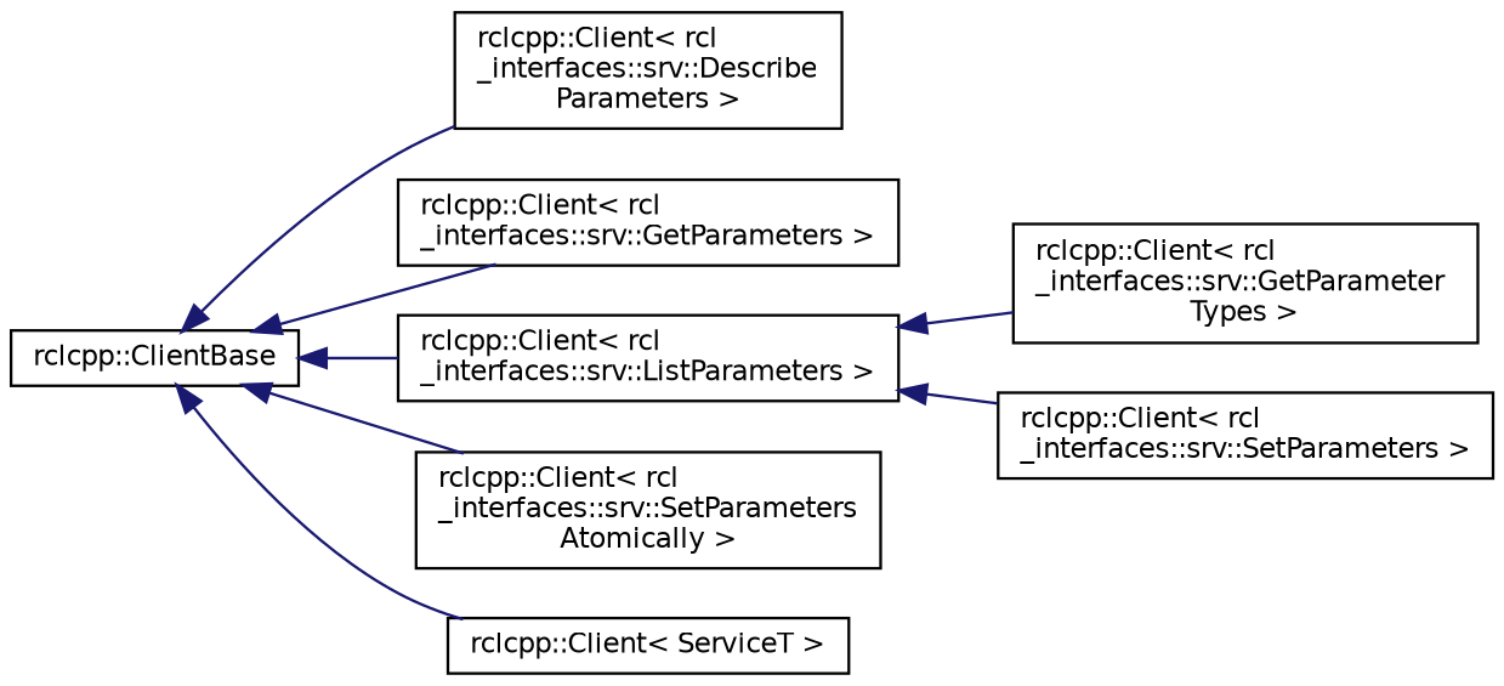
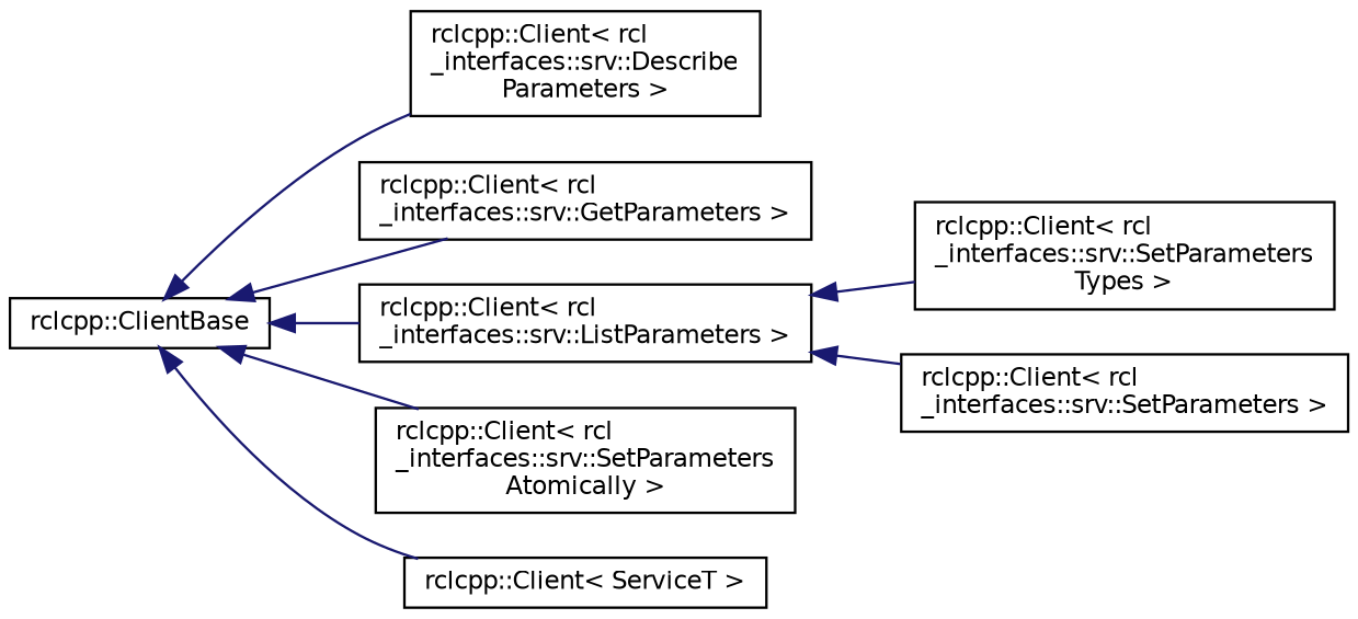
  digraph {
    rankdir=LR
    node [color=black fillcolor=white fontname=Helvetica fontsize=10 shape=record style=filled]
    edge [color=midnightblue dir=back fontname=Helvetica fontsize=10 labelfontname=Helvetica labelfontsize=10 style=solid]
    n1 [height=0.2 label="rclcpp::ClientBase" width=0.4]
    n2 [height=0.2 label="rclcpp::Client\< rcl\l_interfaces::srv::Describe\lParameters \>" width=0.4]
    n3 [height=0.2 label="rclcpp::Client\< rcl\l_interfaces::srv::GetParameters \>" width=0.4]
    n4 [height=0.2 label="rclcpp::Client\< rcl\l_interfaces::srv::ListParameters \>" width=0.4]
    n5 [height=0.2 label="rclcpp::Client\< rcl\l_interfaces::srv::SetParameters\lAtomically \>" width=0.4]
    n6 [height=0.2 label="rclcpp::Client\< ServiceT \>" width=0.4]
-   n7 [height=0.2 label="rclcpp::Client\< rcl\l_interfaces::srv::GetParameter\lTypes \>" width=0.4]
+   n7 [height=0.2 label="rclcpp::Client\< rcl\l_interfaces::srv::SetParameters\lTypes \>" width=0.4]
    n8 [height=0.2 label="rclcpp::Client\< rcl\l_interfaces::srv::SetParameters \>" width=0.4]
    n1 -> n2
    n1 -> n3
    n1 -> n4
    n1 -> n5
    n1 -> n6
    n4 -> n7
    n4 -> n8
  }
